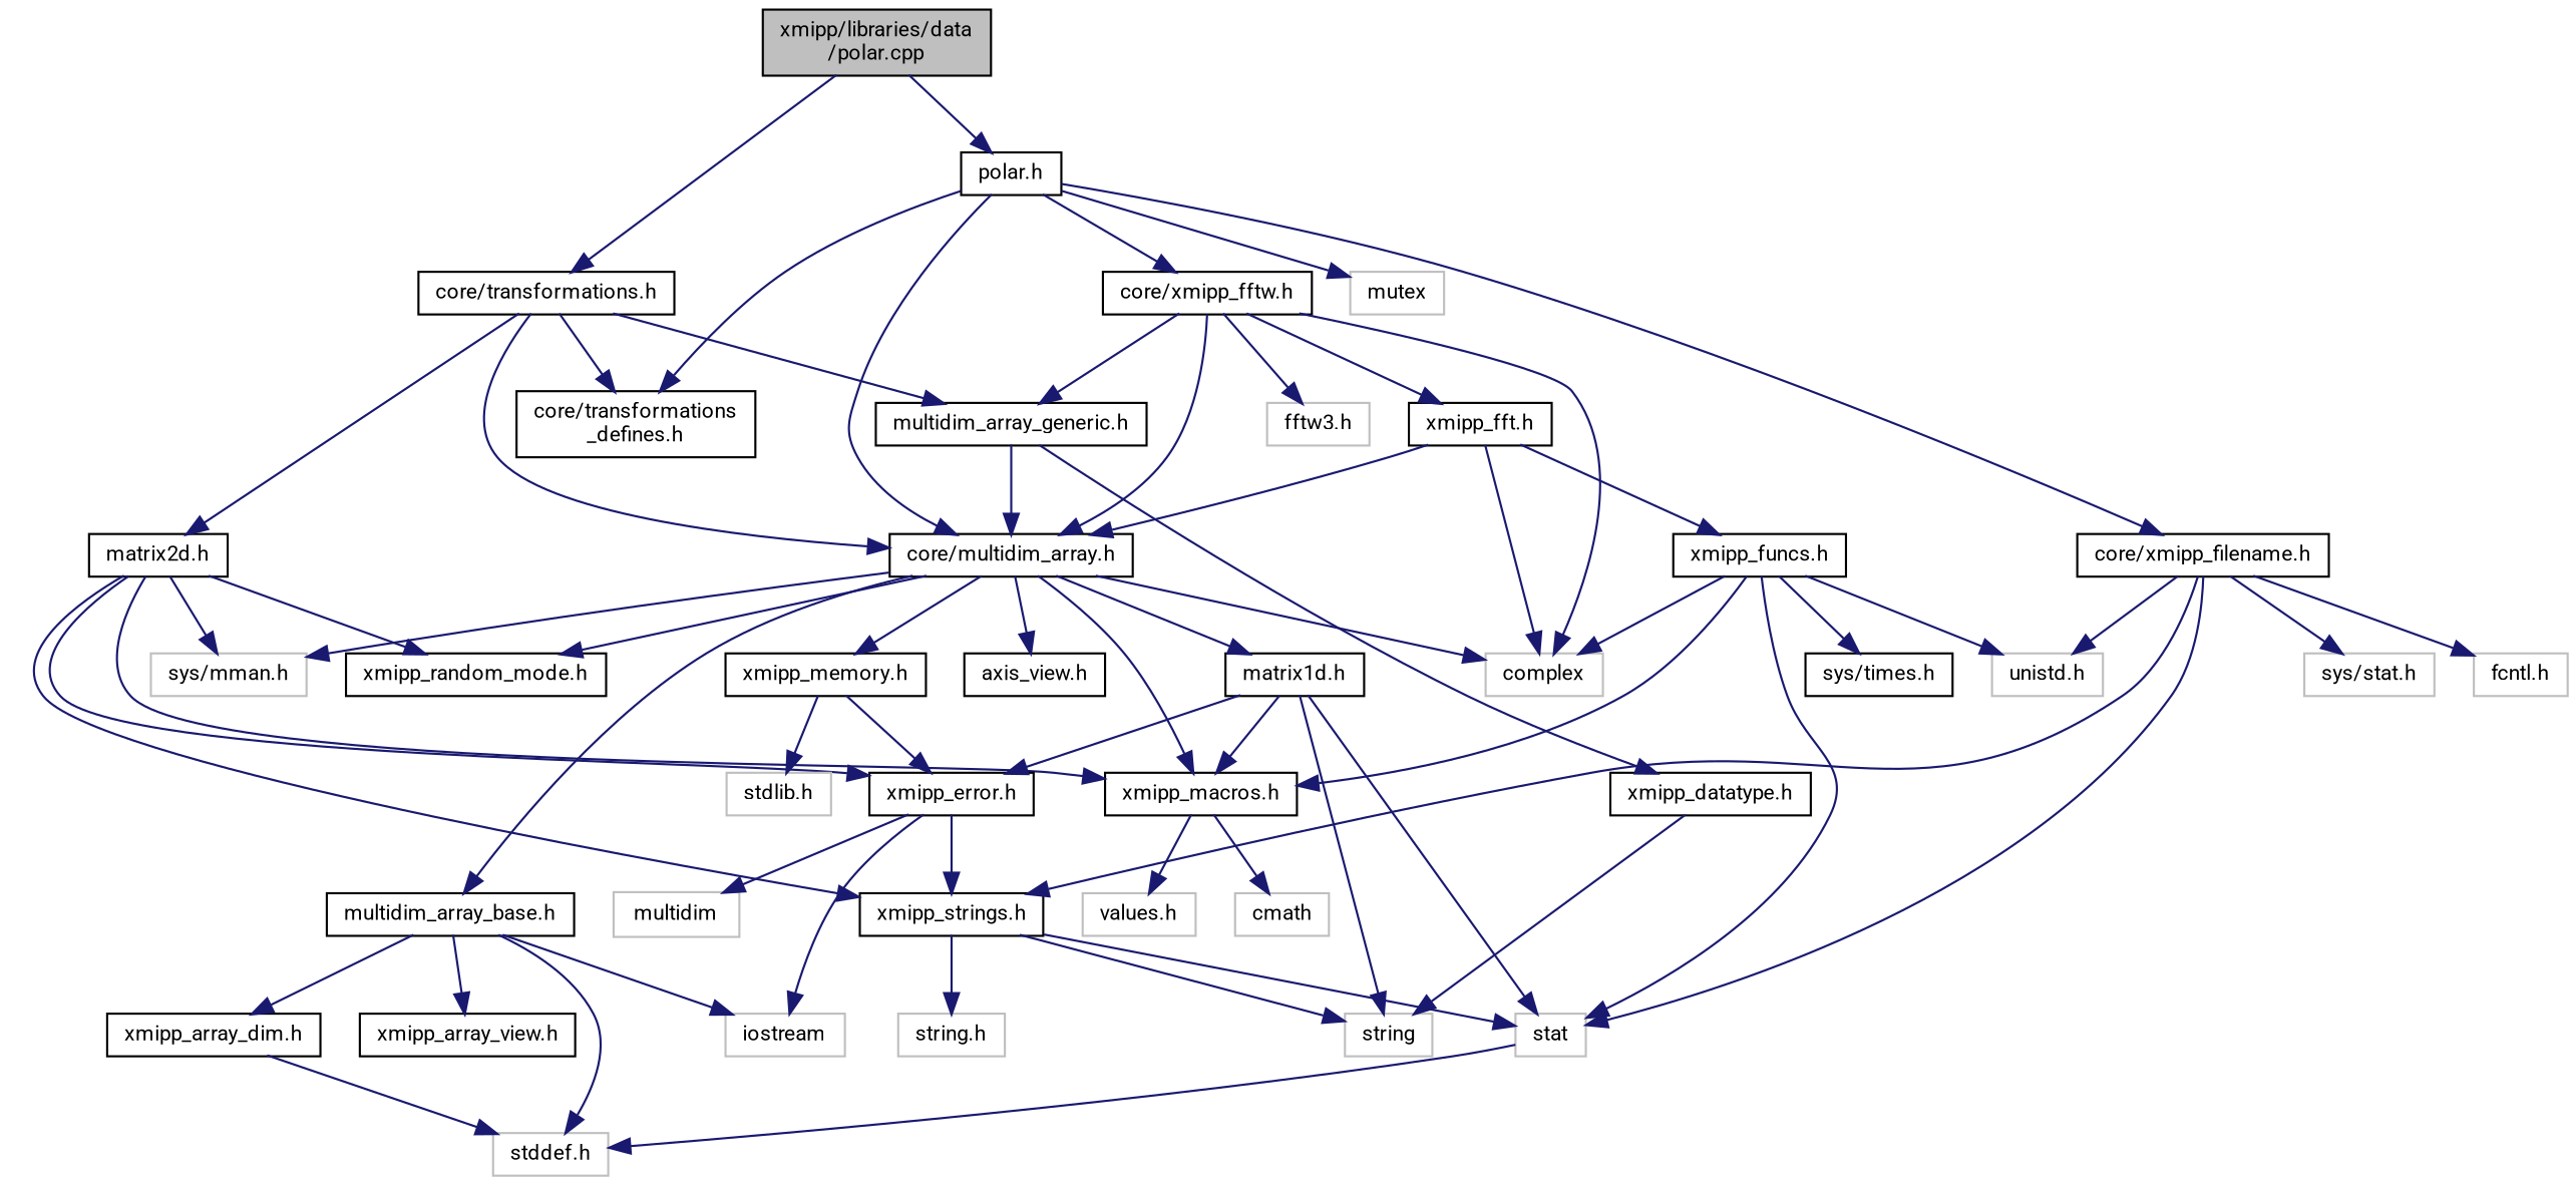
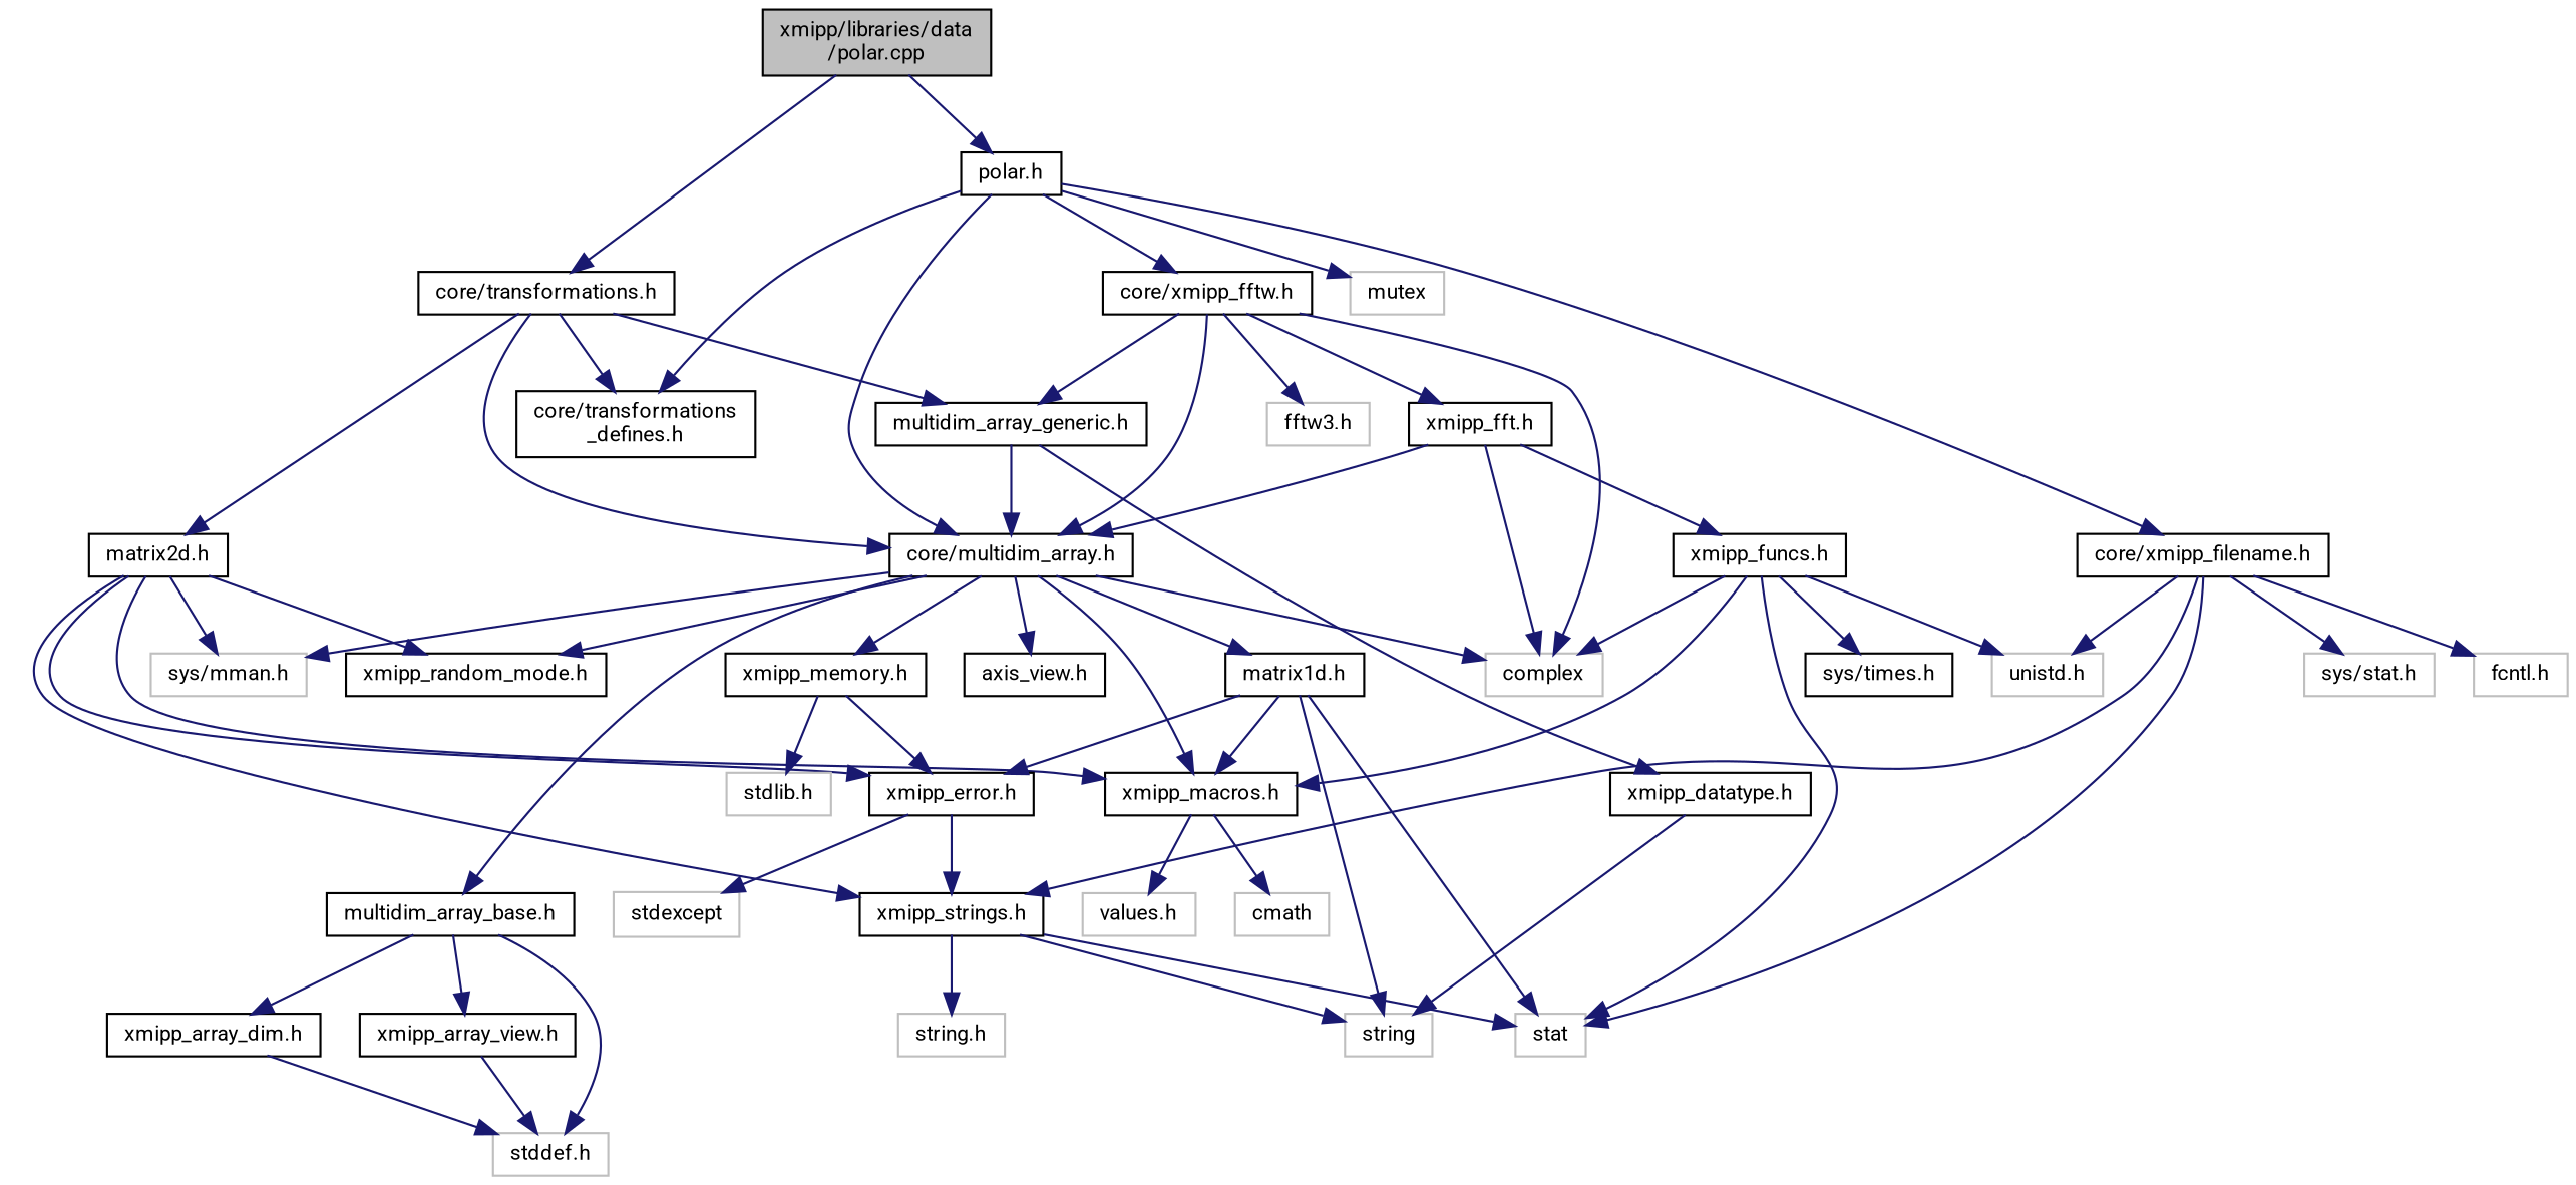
  digraph {
    fontname=Roboto
    node [color=black fillcolor=white fontname=Roboto fontsize=10 shape=record style=filled]
    edge [color=midnightblue fontname=Roboto fontsize=10 labelfontname=Helvetica labelfontsize=10 style=solid]
    n1 [fillcolor=grey75 fontcolor=black height=0.2 label="xmipp/libraries/data\l/polar.cpp" width=0.4]
    n2 [height=0.2 label="polar.h" width=0.4]
    n3 [height=0.2 label="core/transformations.h" width=0.4]
    n4 [color=grey75 height=0.2 label=mutex width=0.4]
    n5 [height=0.2 label="core/multidim_array.h" width=0.4]
    n6 [height=0.2 label="core/transformations\l_defines.h" width=0.4]
    n7 [height=0.2 label="core/xmipp_fftw.h" width=0.4]
    n8 [height=0.2 label="core/xmipp_filename.h" width=0.4]
    n9 [height=0.2 label="multidim_array_generic.h" width=0.4]
    n10 [height=0.2 label="matrix2d.h" width=0.4]
    n11 [height=0.2 label="xmipp_macros.h" width=0.4]
    n12 [color=grey75 height=0.2 label="sys/mman.h" width=0.4]
    n13 [color=grey75 height=0.2 label=complex width=0.4]
    n14 [height=0.2 label="matrix1d.h" width=0.4]
    n15 [height=0.2 label="xmipp_random_mode.h" width=0.4]
    n16 [height=0.2 label="multidim_array_base.h" width=0.4]
    n17 [height=0.2 label="xmipp_memory.h" width=0.4]
    n18 [height=0.2 label="axis_view.h" width=0.4]
    n19 [color=grey75 height=0.2 label="fftw3.h" width=0.4]
    n20 [height=0.2 label="xmipp_fft.h" width=0.4]
    n21 [color=grey75 height=0.2 label=stat width=0.4]
    n22 [height=0.2 label="xmipp_strings.h" width=0.4]
    n23 [color=grey75 height=0.2 label="unistd.h" width=0.4]
    n24 [color=grey75 height=0.2 label="sys/stat.h" width=0.4]
    n25 [color=grey75 height=0.2 label="fcntl.h" width=0.4]
    n26 [color=grey75 height=0.2 label="values.h" width=0.4]
    n27 [color=grey75 height=0.2 label=cmath width=0.4]
    n28 [color=grey75 height=0.2 label=string width=0.4]
    n29 [height=0.2 label="xmipp_error.h" width=0.4]
-   n30 [color=grey75 height=0.2 label=iostream width=0.4]
    n31 [color=grey75 height=0.2 label="stddef.h" width=0.4]
    n32 [height=0.2 label="xmipp_array_dim.h" width=0.4]
    n33 [height=0.2 label="xmipp_array_view.h" width=0.4]
    n34 [color=grey75 height=0.2 label="stdlib.h" width=0.4]
-   n35 [color=grey75 height=0.2 label=multidim width=0.4]
+   n35 [color=grey75 height=0.2 label=stdexcept width=0.4]
    n36 [color=grey75 height=0.2 label="string.h" width=0.4]
    n37 [height=0.2 label="xmipp_datatype.h" width=0.4]
    n38 [height=0.2 label="xmipp_funcs.h" width=0.4]
    n39 [height=0.2 label="sys/times.h" width=0.4]
    n1 -> n2
    n1 -> n3
    n2 -> n4
    n2 -> n5
    n2 -> n6
    n2 -> n7
    n2 -> n8
    n3 -> n5
    n3 -> n6
    n3 -> n9
    n3 -> n10
    n5 -> n11
    n5 -> n12
    n5 -> n13
    n5 -> n14
    n5 -> n15
    n5 -> n16
    n5 -> n17
    n5 -> n18
    n7 -> n5
    n7 -> n9
    n7 -> n13
    n7 -> n19
    n7 -> n20
    n8 -> n21
    n8 -> n22
    n8 -> n23
    n8 -> n24
    n8 -> n25
    n9 -> n5
    n9 -> n37
    n10 -> n11
    n10 -> n12
    n10 -> n15
    n10 -> n22
    n10 -> n29
    n11 -> n26
    n11 -> n27
    n14 -> n11
    n14 -> n21
    n14 -> n28
    n14 -> n29
-   n16 -> n30
    n16 -> n31
    n16 -> n32
    n16 -> n33
    n17 -> n29
    n17 -> n34
    n20 -> n5
    n20 -> n13
    n20 -> n38
    n22 -> n21
    n22 -> n28
    n22 -> n36
    n29 -> n22
-   n29 -> n30
    n29 -> n35
    n32 -> n31
-   n21 -> n31
+   n33 -> n31
    n37 -> n28
    n38 -> n11
    n38 -> n13
    n38 -> n21
    n38 -> n23
    n38 -> n39
  }
